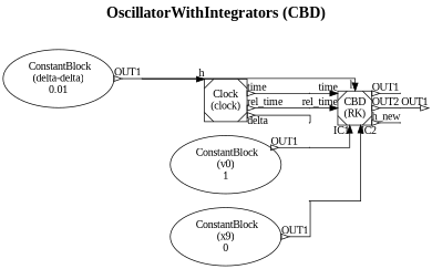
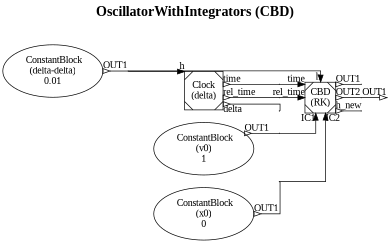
  digraph {
    fontname="Liberation Serif"
    fontsize=20
    label=<<B>OscillatorWithIntegrators (CBD)</B>>
    labelloc=t
    rankdir=LR
    splines=ortho
    node [fontname="Liberation Serif" shape=point]
    edge [arrowhead=none arrowtail=oinv dir=both fontname="Liberation Serif"]
    n1 [label="CBD\n(RK)" shape=Msquare]
    inter_1666864789584_OUT1 [height=0.01 width=0.01]
    inter_1666864789584_OUT2 [height=0.01 width=0.01]
    inter_1666864789584_h_new [height=0.01 width=0.01]
    node_1666864789200_OUT1 [height=0.01 width=0.01]
    inter_1666865170944_OUT1 [height=0.01 width=0.01]
-   n7 [label="Clock\n(clock)" shape=Msquare]
+   n7 [label="Clock\n(delta)" shape=Msquare]
    inter_1666865195136_time [height=0.01 width=0.01]
    inter_1666865195136_rel_time [height=0.01 width=0.01]
    inter_1666865195136_delta [height=0.01 width=0.01]
    inter_1666865170272_OUT1 [height=0.01 width=0.01]
    inter_1666865171952_OUT1 [height=0.01 width=0.01]
    n13 [label=" ConstantBlock\n(delta-delta)\n0.01" shape=ellipse]
    n14 [label=" ConstantBlock\n(v0)\n1" shape=ellipse]
-   n15 [label=" ConstantBlock\n(x9)\n0" shape=ellipse]
+   n15 [label=" ConstantBlock\n(x0)\n0" shape=ellipse]
    n1 -> inter_1666864789584_OUT1 [taillabel=OUT1]
    n1 -> inter_1666864789584_OUT2 [taillabel=OUT2]
    n1 -> inter_1666864789584_h_new [taillabel=h_new]
    inter_1666864789584_OUT2 -> node_1666864789200_OUT1 [arrowhead=onormal arrowtail=none headlabel=OUT1]
    inter_1666865170944_OUT1 -> n1 [arrowhead=normal arrowtail=none headlabel=h]
    inter_1666865170944_OUT1 -> n7 [arrowhead=normal arrowtail=none headlabel=h]
    n7 -> inter_1666865195136_time [taillabel=time]
    n7 -> inter_1666865195136_rel_time [taillabel=rel_time]
    n7 -> inter_1666865195136_delta [taillabel=delta]
    inter_1666865195136_time -> n1 [arrowhead=normal arrowtail=none headlabel=time]
    inter_1666865195136_rel_time -> n1 [arrowhead=normal arrowtail=none headlabel=rel_time]
    inter_1666865170272_OUT1 -> n1 [arrowhead=normal arrowtail=none headlabel=IC1]
    inter_1666865171952_OUT1 -> n1 [arrowhead=normal arrowtail=none headlabel=IC2]
    n13 -> inter_1666865170944_OUT1 [taillabel=OUT1]
    n14 -> inter_1666865170272_OUT1 [taillabel=OUT1]
    n15 -> inter_1666865171952_OUT1 [taillabel=OUT1]
  }
